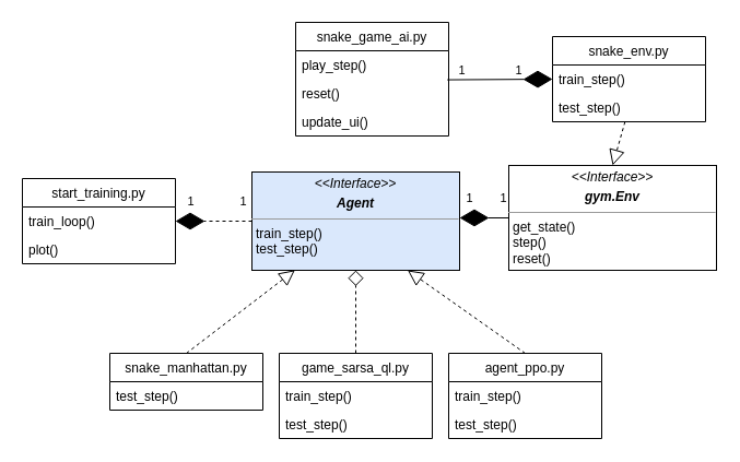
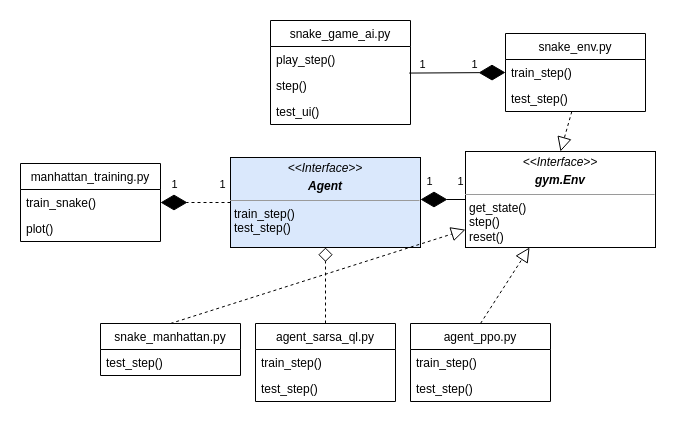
  <mxCell id="0" />
  <mxCell id="1" parent="0" />
- <mxCell id="2" value="start_training.py" style="swimlane;fontStyle=0;childLayout=stackLayout;horizontal=1;startSize=26;fillColor=none;horizontalStack=0;resizeParent=1;resizeParentMax=0;resizeLast=0;collapsible=1;marginBottom=0;" vertex="1" parent="1"><mxGeometry x="20" y="163" width="140" height="78" as="geometry" /></mxCell>
- <mxCell id="3" value="train_loop()" style="text;strokeColor=none;fillColor=none;align=left;verticalAlign=top;spacingLeft=4;spacingRight=4;overflow=hidden;rotatable=0;points=[[0,0.5],[1,0.5]];portConstraint=eastwest;" vertex="1" parent="2"><mxGeometry y="26" width="140" height="26" as="geometry" /></mxCell>
+ <mxCell id="2" value="manhattan_training.py" style="swimlane;fontStyle=0;childLayout=stackLayout;horizontal=1;startSize=26;fillColor=none;horizontalStack=0;resizeParent=1;resizeParentMax=0;resizeLast=0;collapsible=1;marginBottom=0;" vertex="1" parent="1"><mxGeometry x="20" y="163" width="140" height="78" as="geometry" /></mxCell>
+ <mxCell id="3" value="train_snake()" style="text;strokeColor=none;fillColor=none;align=left;verticalAlign=top;spacingLeft=4;spacingRight=4;overflow=hidden;rotatable=0;points=[[0,0.5],[1,0.5]];portConstraint=eastwest;" vertex="1" parent="2"><mxGeometry y="26" width="140" height="26" as="geometry" /></mxCell>
  <mxCell id="4" value="plot()" style="text;strokeColor=none;fillColor=none;align=left;verticalAlign=top;spacingLeft=4;spacingRight=4;overflow=hidden;rotatable=0;points=[[0,0.5],[1,0.5]];portConstraint=eastwest;" vertex="1" parent="2"><mxGeometry y="52" width="140" height="26" as="geometry" /></mxCell>
  <mxCell id="5" value="agent_ppo.py" style="swimlane;fontStyle=0;childLayout=stackLayout;horizontal=1;startSize=26;fillColor=none;horizontalStack=0;resizeParent=1;resizeParentMax=0;resizeLast=0;collapsible=1;marginBottom=0;" vertex="1" parent="1"><mxGeometry x="410" y="323" width="140" height="78" as="geometry" /></mxCell>
  <mxCell id="6" value="train_step()" style="text;strokeColor=none;fillColor=none;align=left;verticalAlign=top;spacingLeft=4;spacingRight=4;overflow=hidden;rotatable=0;points=[[0,0.5],[1,0.5]];portConstraint=eastwest;" vertex="1" parent="5"><mxGeometry y="26" width="140" height="26" as="geometry" /></mxCell>
  <mxCell id="7" value="test_step()" style="text;strokeColor=none;fillColor=none;align=left;verticalAlign=top;spacingLeft=4;spacingRight=4;overflow=hidden;rotatable=0;points=[[0,0.5],[1,0.5]];portConstraint=eastwest;" vertex="1" parent="5"><mxGeometry y="52" width="140" height="26" as="geometry" /></mxCell>
- <mxCell id="8" value="game_sarsa_ql.py" style="swimlane;fontStyle=0;childLayout=stackLayout;horizontal=1;startSize=26;fillColor=none;horizontalStack=0;resizeParent=1;resizeParentMax=0;resizeLast=0;collapsible=1;marginBottom=0;" vertex="1" parent="1"><mxGeometry x="255" y="323" width="140" height="78" as="geometry" /></mxCell>
+ <mxCell id="8" value="agent_sarsa_ql.py" style="swimlane;fontStyle=0;childLayout=stackLayout;horizontal=1;startSize=26;fillColor=none;horizontalStack=0;resizeParent=1;resizeParentMax=0;resizeLast=0;collapsible=1;marginBottom=0;" vertex="1" parent="1"><mxGeometry x="255" y="323" width="140" height="78" as="geometry" /></mxCell>
  <mxCell id="9" value="train_step()" style="text;strokeColor=none;fillColor=none;align=left;verticalAlign=top;spacingLeft=4;spacingRight=4;overflow=hidden;rotatable=0;points=[[0,0.5],[1,0.5]];portConstraint=eastwest;" vertex="1" parent="8"><mxGeometry y="26" width="140" height="26" as="geometry" /></mxCell>
  <mxCell id="10" value="test_step()" style="text;strokeColor=none;fillColor=none;align=left;verticalAlign=top;spacingLeft=4;spacingRight=4;overflow=hidden;rotatable=0;points=[[0,0.5],[1,0.5]];portConstraint=eastwest;" vertex="1" parent="8"><mxGeometry y="52" width="140" height="26" as="geometry" /></mxCell>
  <mxCell id="11" value="snake_manhattan.py" style="swimlane;fontStyle=0;childLayout=stackLayout;horizontal=1;startSize=26;fillColor=none;horizontalStack=0;resizeParent=1;resizeParentMax=0;resizeLast=0;collapsible=1;marginBottom=0;" vertex="1" parent="1"><mxGeometry x="100" y="323" width="140" height="52" as="geometry" /></mxCell>
  <mxCell id="12" value="test_step()" style="text;strokeColor=none;fillColor=none;align=left;verticalAlign=top;spacingLeft=4;spacingRight=4;overflow=hidden;rotatable=0;points=[[0,0.5],[1,0.5]];portConstraint=eastwest;" vertex="1" parent="11"><mxGeometry y="26" width="140" height="26" as="geometry" /></mxCell>
  <mxCell id="13" value="&lt;p style=&quot;margin: 0px ; margin-top: 4px ; text-align: center&quot;&gt;&lt;i&gt;&amp;lt;&amp;lt;Interface&amp;gt;&amp;gt;&lt;/i&gt;&lt;br&gt;&lt;/p&gt;&lt;p style=&quot;margin: 0px ; margin-top: 4px ; text-align: center&quot;&gt;&lt;i&gt;&lt;b&gt;Agent&lt;/b&gt;&lt;/i&gt;&lt;/p&gt;&lt;hr size=&quot;1&quot;&gt;&lt;p style=&quot;margin: 0px ; margin-left: 4px&quot;&gt;train_step()&lt;/p&gt;&lt;p style=&quot;margin: 0px ; margin-left: 4px&quot;&gt;test_step()&lt;/p&gt;" style="verticalAlign=top;align=left;overflow=fill;fontSize=12;fontFamily=Helvetica;html=1;fillColor=#dae8fc;" vertex="1" parent="1"><mxGeometry x="230" y="157" width="190" height="90" as="geometry" /></mxCell>
  <mxCell id="14" value="" style="endArrow=diamond;dashed=1;endFill=0;endSize=12;html=1;entryX=0.5;entryY=1;entryDx=0;entryDy=0;exitX=0.5;exitY=0;exitDx=0;exitDy=0;" edge="1" parent="1" source="8" target="13"><mxGeometry width="160" relative="1" as="geometry"><mxPoint x="270" y="303" as="sourcePoint" /><mxPoint x="430" y="303" as="targetPoint" /></mxGeometry></mxCell>
- <mxCell id="15" value="" style="endArrow=block;dashed=1;endFill=0;endSize=12;html=1;entryX=0.75;entryY=1;entryDx=0;entryDy=0;exitX=0.5;exitY=0;exitDx=0;exitDy=0;" edge="1" parent="1" source="5" target="13"><mxGeometry width="160" relative="1" as="geometry"><mxPoint x="335" y="333" as="sourcePoint" /><mxPoint x="335" y="257" as="targetPoint" /></mxGeometry></mxCell>
- <mxCell id="16" value="" style="endArrow=block;dashed=1;endFill=0;endSize=12;html=1;entryX=0.207;entryY=0.998;entryDx=0;entryDy=0;exitX=0.5;exitY=0;exitDx=0;exitDy=0;entryPerimeter=0;" edge="1" parent="1" source="11" target="13"><mxGeometry width="160" relative="1" as="geometry"><mxPoint x="490" y="333" as="sourcePoint" /><mxPoint x="382.5" y="257" as="targetPoint" /></mxGeometry></mxCell>
+ <mxCell id="15" value="" style="endArrow=block;dashed=1;endFill=0;endSize=12;html=1;exitX=0.5;exitY=0;exitDx=0;exitDy=0;" edge="1" parent="1" source="5" target="20"><mxGeometry width="160" relative="1" as="geometry"><mxPoint x="335" y="333" as="sourcePoint" /><mxPoint x="335" y="257" as="targetPoint" /></mxGeometry></mxCell>
+ <mxCell id="16" value="" style="endArrow=block;dashed=1;endFill=0;endSize=12;html=1;exitX=0.5;exitY=0;exitDx=0;exitDy=0;" edge="1" parent="1" source="11" target="20"><mxGeometry width="160" relative="1" as="geometry"><mxPoint x="490" y="333" as="sourcePoint" /><mxPoint x="382.5" y="257" as="targetPoint" /></mxGeometry></mxCell>
  <mxCell id="17" value="" style="endArrow=diamondThin;endFill=1;endSize=24;html=1;exitX=0;exitY=0.5;exitDx=0;exitDy=0;dashed=1;" edge="1" parent="1" source="13" target="3"><mxGeometry width="160" relative="1" as="geometry"><mxPoint x="470" y="213" as="sourcePoint" /><mxPoint x="630" y="213" as="targetPoint" /></mxGeometry></mxCell>
  <mxCell id="18" value="1" style="edgeLabel;html=1;align=center;verticalAlign=middle;resizable=0;points=[];" vertex="1" connectable="0" parent="17"><mxGeometry x="0.637" y="-2" relative="1" as="geometry"><mxPoint y="-17" as="offset" /></mxGeometry></mxCell>
  <mxCell id="19" value="1" style="edgeLabel;html=1;align=center;verticalAlign=middle;resizable=0;points=[];" vertex="1" connectable="0" parent="17"><mxGeometry x="-0.735" y="-1" relative="1" as="geometry"><mxPoint y="-18" as="offset" /></mxGeometry></mxCell>
  <mxCell id="20" value="&lt;p style=&quot;margin: 0px ; margin-top: 4px ; text-align: center&quot;&gt;&lt;i&gt;&amp;lt;&amp;lt;Interface&amp;gt;&amp;gt;&lt;/i&gt;&lt;br&gt;&lt;/p&gt;&lt;p style=&quot;margin: 0px ; margin-top: 4px ; text-align: center&quot;&gt;&lt;i&gt;&lt;b&gt;gym.Env&lt;/b&gt;&lt;/i&gt;&lt;/p&gt;&lt;hr size=&quot;1&quot;&gt;&lt;p style=&quot;margin: 0px ; margin-left: 4px&quot;&gt;&lt;span&gt;get_state()&lt;/span&gt;&lt;/p&gt;&lt;p style=&quot;margin: 0px ; margin-left: 4px&quot;&gt;&lt;span&gt;step()&lt;/span&gt;&lt;br&gt;&lt;/p&gt;&lt;p style=&quot;margin: 0px ; margin-left: 4px&quot;&gt;&lt;span&gt;reset()&lt;/span&gt;&lt;/p&gt;" style="verticalAlign=top;align=left;overflow=fill;fontSize=12;fontFamily=Helvetica;html=1;" vertex="1" parent="1"><mxGeometry x="465" y="151" width="190" height="96" as="geometry" /></mxCell>
  <mxCell id="21" value="" style="endArrow=diamondThin;endFill=1;endSize=24;html=1;exitX=0;exitY=0.5;exitDx=0;exitDy=0;" edge="1" parent="1" source="20"><mxGeometry width="160" relative="1" as="geometry"><mxPoint x="240" y="212" as="sourcePoint" /><mxPoint x="420" y="199" as="targetPoint" /></mxGeometry></mxCell>
  <mxCell id="22" value="1" style="edgeLabel;html=1;align=center;verticalAlign=middle;resizable=0;points=[];" vertex="1" connectable="0" parent="21"><mxGeometry x="0.637" y="-2" relative="1" as="geometry"><mxPoint y="-17" as="offset" /></mxGeometry></mxCell>
  <mxCell id="23" value="1" style="edgeLabel;html=1;align=center;verticalAlign=middle;resizable=0;points=[];" vertex="1" connectable="0" parent="21"><mxGeometry x="-0.735" y="-1" relative="1" as="geometry"><mxPoint y="-18" as="offset" /></mxGeometry></mxCell>
  <mxCell id="24" value="snake_env.py" style="swimlane;fontStyle=0;childLayout=stackLayout;horizontal=1;startSize=26;fillColor=none;horizontalStack=0;resizeParent=1;resizeParentMax=0;resizeLast=0;collapsible=1;marginBottom=0;" vertex="1" parent="1"><mxGeometry x="505" y="33" width="140" height="78" as="geometry" /></mxCell>
  <mxCell id="25" value="train_step()" style="text;strokeColor=none;fillColor=none;align=left;verticalAlign=top;spacingLeft=4;spacingRight=4;overflow=hidden;rotatable=0;points=[[0,0.5],[1,0.5]];portConstraint=eastwest;" vertex="1" parent="24"><mxGeometry y="26" width="140" height="26" as="geometry" /></mxCell>
  <mxCell id="26" value="test_step()" style="text;strokeColor=none;fillColor=none;align=left;verticalAlign=top;spacingLeft=4;spacingRight=4;overflow=hidden;rotatable=0;points=[[0,0.5],[1,0.5]];portConstraint=eastwest;" vertex="1" parent="24"><mxGeometry y="52" width="140" height="26" as="geometry" /></mxCell>
  <mxCell id="27" value="" style="endArrow=block;dashed=1;endFill=0;endSize=12;html=1;entryX=0.5;entryY=0;entryDx=0;entryDy=0;" edge="1" parent="1" source="26" target="20"><mxGeometry width="160" relative="1" as="geometry"><mxPoint x="490" y="333" as="sourcePoint" /><mxPoint x="382.5" y="257" as="targetPoint" /></mxGeometry></mxCell>
  <mxCell id="28" value="snake_game_ai.py" style="swimlane;fontStyle=0;childLayout=stackLayout;horizontal=1;startSize=26;fillColor=none;horizontalStack=0;resizeParent=1;resizeParentMax=0;resizeLast=0;collapsible=1;marginBottom=0;" vertex="1" parent="1"><mxGeometry x="270" y="20" width="140" height="104" as="geometry" /></mxCell>
  <mxCell id="29" value="play_step()" style="text;strokeColor=none;fillColor=none;align=left;verticalAlign=top;spacingLeft=4;spacingRight=4;overflow=hidden;rotatable=0;points=[[0,0.5],[1,0.5]];portConstraint=eastwest;" vertex="1" parent="28"><mxGeometry y="26" width="140" height="26" as="geometry" /></mxCell>
- <mxCell id="30" value="reset()" style="text;strokeColor=none;fillColor=none;align=left;verticalAlign=top;spacingLeft=4;spacingRight=4;overflow=hidden;rotatable=0;points=[[0,0.5],[1,0.5]];portConstraint=eastwest;" vertex="1" parent="28"><mxGeometry y="52" width="140" height="26" as="geometry" /></mxCell>
- <mxCell id="31" value="update_ui()" style="text;strokeColor=none;fillColor=none;align=left;verticalAlign=top;spacingLeft=4;spacingRight=4;overflow=hidden;rotatable=0;points=[[0,0.5],[1,0.5]];portConstraint=eastwest;" vertex="1" parent="28"><mxGeometry y="78" width="140" height="26" as="geometry" /></mxCell>
+ <mxCell id="30" value="step()" style="text;strokeColor=none;fillColor=none;align=left;verticalAlign=top;spacingLeft=4;spacingRight=4;overflow=hidden;rotatable=0;points=[[0,0.5],[1,0.5]];portConstraint=eastwest;" vertex="1" parent="28"><mxGeometry y="52" width="140" height="26" as="geometry" /></mxCell>
+ <mxCell id="31" value="test_ui()" style="text;strokeColor=none;fillColor=none;align=left;verticalAlign=top;spacingLeft=4;spacingRight=4;overflow=hidden;rotatable=0;points=[[0,0.5],[1,0.5]];portConstraint=eastwest;" vertex="1" parent="28"><mxGeometry y="78" width="140" height="26" as="geometry" /></mxCell>
  <mxCell id="32" value="" style="endArrow=diamondThin;endFill=1;endSize=24;html=1;entryX=0;entryY=0.5;entryDx=0;entryDy=0;exitX=0.991;exitY=0.022;exitDx=0;exitDy=0;exitPerimeter=0;" edge="1" parent="1" source="30" target="25"><mxGeometry width="160" relative="1" as="geometry"><mxPoint x="450" y="72" as="sourcePoint" /><mxPoint x="500" y="72" as="targetPoint" /></mxGeometry></mxCell>
  <mxCell id="33" value="1" style="edgeLabel;html=1;align=center;verticalAlign=middle;resizable=0;points=[];" vertex="1" connectable="0" parent="32"><mxGeometry x="0.637" y="-2" relative="1" as="geometry"><mxPoint x="-14" y="-11" as="offset" /></mxGeometry></mxCell>
  <mxCell id="34" value="1" style="edgeLabel;html=1;align=center;verticalAlign=middle;resizable=0;points=[];" vertex="1" connectable="0" parent="32"><mxGeometry x="-0.735" y="-1" relative="1" as="geometry"><mxPoint y="-10" as="offset" /></mxGeometry></mxCell>
